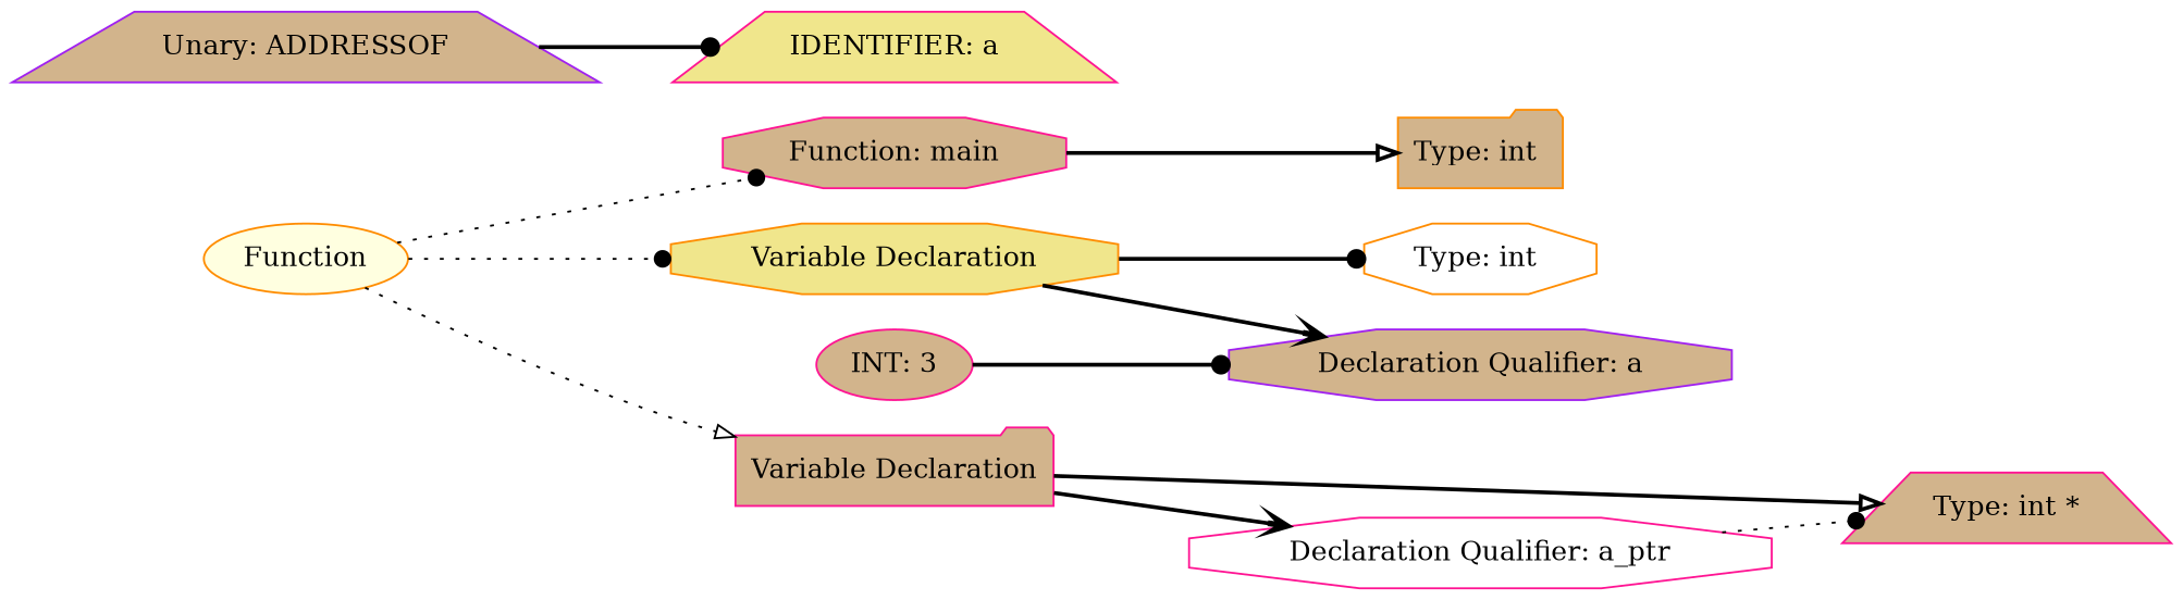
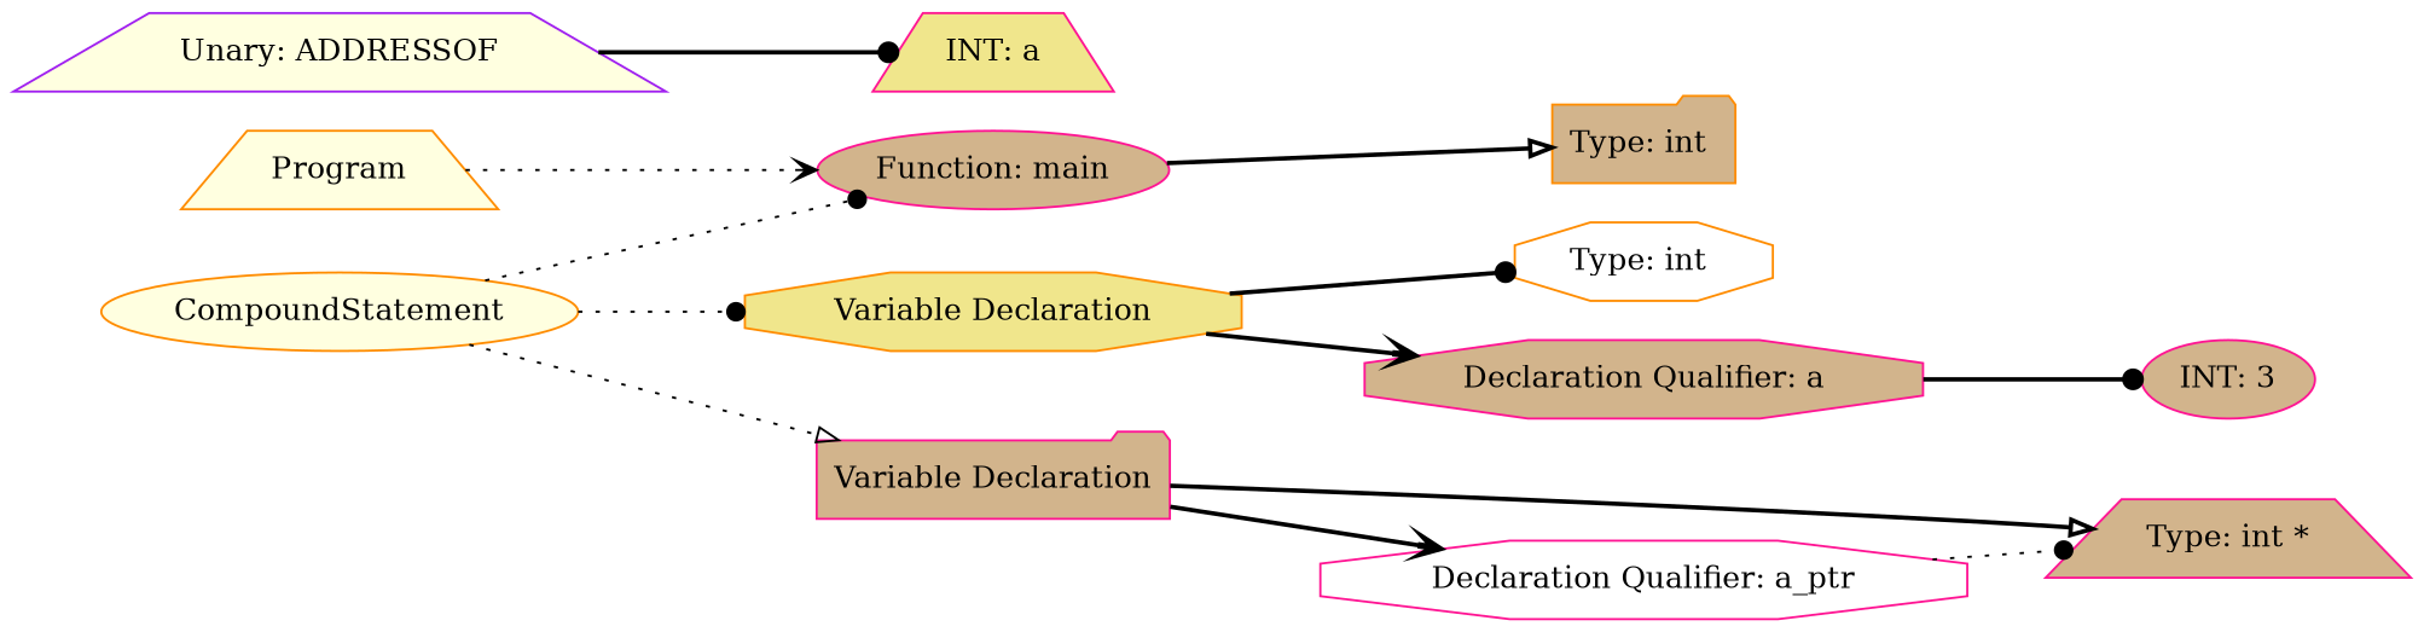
  digraph {
    rankdir=LR
    node [color=deeppink fillcolor=tan shape=trapezium style=filled]
    edge [arrowhead=dot style=bold]
-   n2 [label="Function: main" shape=octagon]
+   n1 [color=darkorange fillcolor=lightyellow label=Program]
+   n2 [label="Function: main" shape=ellipse]
    n3 [color=darkorange label="Type: int " shape=folder]
-   n4 [color=darkorange fillcolor=lightyellow label=Function shape=ellipse]
+   n4 [color=darkorange fillcolor=lightyellow label=CompoundStatement shape=ellipse]
    n5 [color=darkorange fillcolor=khaki label="Variable Declaration" shape=octagon]
    n6 [label="Variable Declaration" shape=folder]
    n7 [color=darkorange fillcolor=white label="Type: int " shape=octagon]
-   n8 [color=purple label="Declaration Qualifier: a" shape=octagon]
+   n8 [label="Declaration Qualifier: a" shape=octagon]
    n9 [label="Type: int *"]
    n10 [fillcolor=white label="Declaration Qualifier: a_ptr" shape=octagon]
    n11 [label="INT: 3" shape=ellipse]
-   n12 [color=purple label="Unary: ADDRESSOF"]
-   n13 [fillcolor=khaki label="IDENTIFIER: a"]
+   n12 [color=purple fillcolor=lightyellow label="Unary: ADDRESSOF"]
+   n13 [fillcolor=khaki label="INT: a"]
+   n1 -> n2 [arrowhead=vee style=dotted]
    n2 -> n3 [arrowhead=onormal]
    n4 -> n2 [style=dotted]
    n4 -> n5 [style=dotted]
    n4 -> n6 [arrowhead=onormal style=dotted]
    n5 -> n7
    n5 -> n8 [arrowhead=vee]
    n6 -> n9 [arrowhead=onormal]
    n6 -> n10 [arrowhead=vee]
-   n11 -> n8
+   n8 -> n11
    n10 -> n9 [style=dotted]
    n12 -> n13
  }
